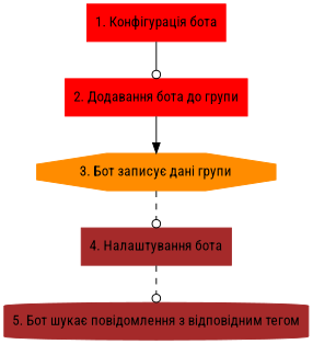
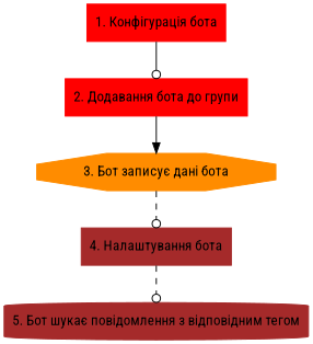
  digraph {
    rankdir=TB
    fontname="Roboto Condensed"
    node [color=red shape=box style=filled fontname="Roboto Condensed"]
    edge [color=black style=solid arrowhead=odot fontname="Roboto Condensed"]
    n1 [label="1. Конфігурація бота"]
    n2 [label="2. Додавання бота до групи"]
-   n3 [color=darkorange label="3. Бот записує дані групи" shape=octagon]
+   n3 [color=darkorange label="3. Бот записує дані бота" shape=octagon]
    n4 [color=brown label="4. Налаштування бота"]
    n5 [color=brown label="5. Бот шукає повідомлення з відповідним тегом" shape=cylinder]
    n1 -> n2
    n2 -> n3 [arrowhead=normal]
    n3 -> n4 [style=dashed]
    n4 -> n5 [style=dashed]
  }
